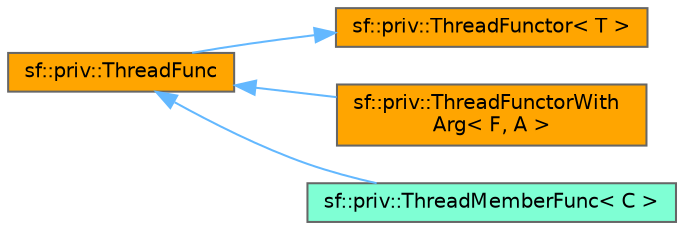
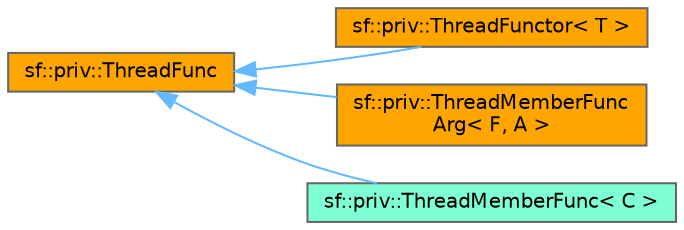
  digraph {
    rankdir=LR
    node [color=grey40 fillcolor=orange fontname=Helvetica fontsize=10 shape=box style=filled]
    edge [color=steelblue1 dir=back fontname=Helvetica fontsize=10 labelfontname=Helvetica labelfontsize=10 style=solid]
    n1 [height=0.2 label="sf::priv::ThreadFunc" width=0.4]
    n2 [height=0.2 label="sf::priv::ThreadFunctor\< T \>" width=0.4]
-   n3 [height=0.2 label="sf::priv::ThreadFunctorWith\lArg\< F, A \>" width=0.4]
+   n3 [height=0.2 label="sf::priv::ThreadMemberFunc\lArg\< F, A \>" width=0.4]
    n4 [fillcolor=aquamarine height=0.2 label="sf::priv::ThreadMemberFunc\< C \>" width=0.4]
-   n2 -> n1
+   n1 -> n2
    n1 -> n3
    n1 -> n4
  }
